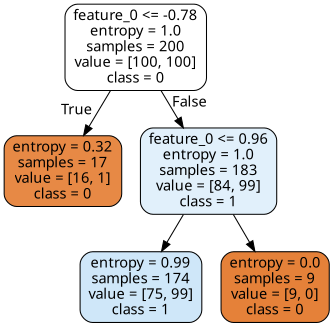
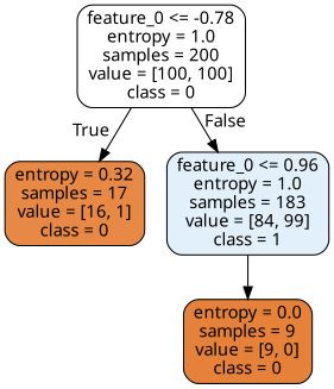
  digraph {
    fontname="Noto Sans"
    node [color=black fontname="Noto Sans" shape=box style="filled, rounded"]
    edge [fontname="Noto Sans"]
    n1 [fillcolor="#ffffff" label="feature_0 <= -0.78\nentropy = 1.0\nsamples = 200\nvalue = [100, 100]\nclass = 0"]
    n2 [fillcolor="#e78945" label="entropy = 0.32\nsamples = 17\nvalue = [16, 1]\nclass = 0"]
    n3 [fillcolor="#e1f0fb" label="feature_0 <= 0.96\nentropy = 1.0\nsamples = 183\nvalue = [84, 99]\nclass = 1"]
-   n4 [fillcolor="#cfe7f9" label="entropy = 0.99\nsamples = 174\nvalue = [75, 99]\nclass = 1"]
    n5 [fillcolor="#e58139" label="entropy = 0.0\nsamples = 9\nvalue = [9, 0]\nclass = 0"]
    n1 -> n2 [headlabel=True labelangle=45 labeldistance=2.5]
    n1 -> n3 [headlabel=False labelangle=-45 labeldistance=2.5]
-   n3 -> n4
    n3 -> n5
  }
